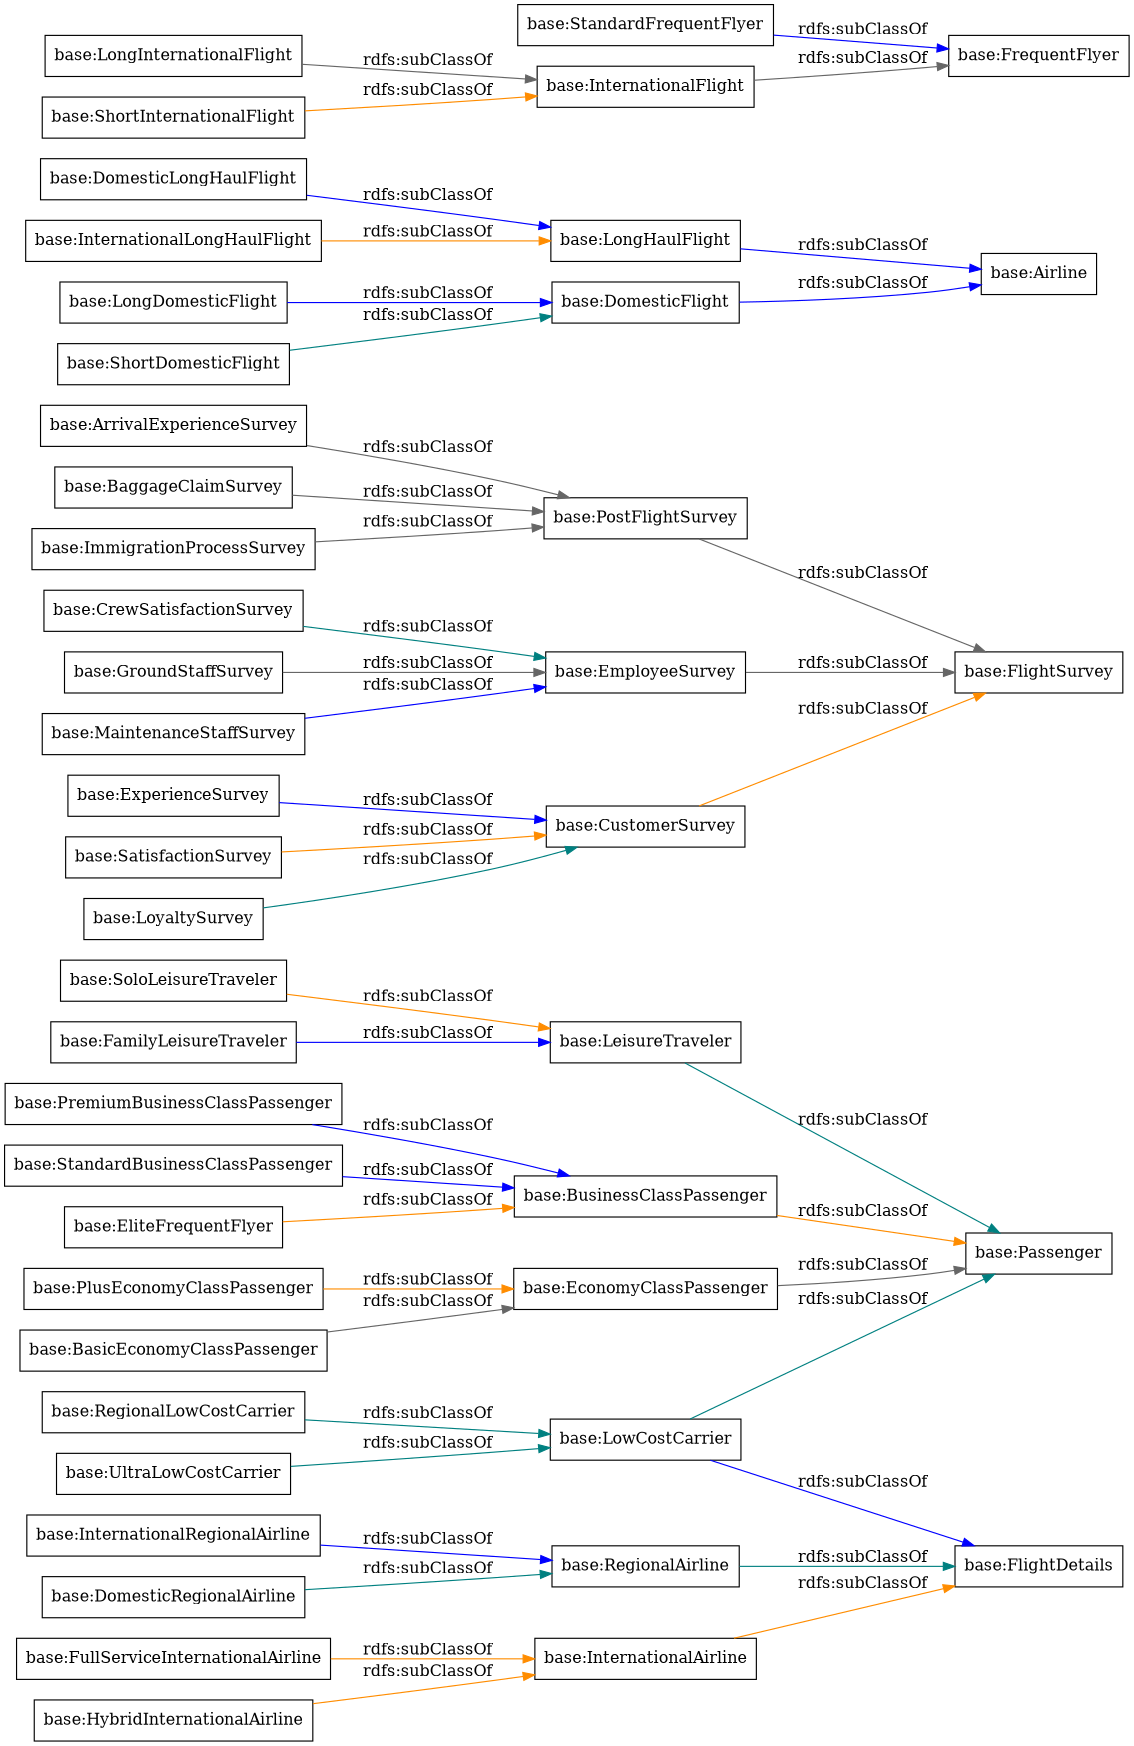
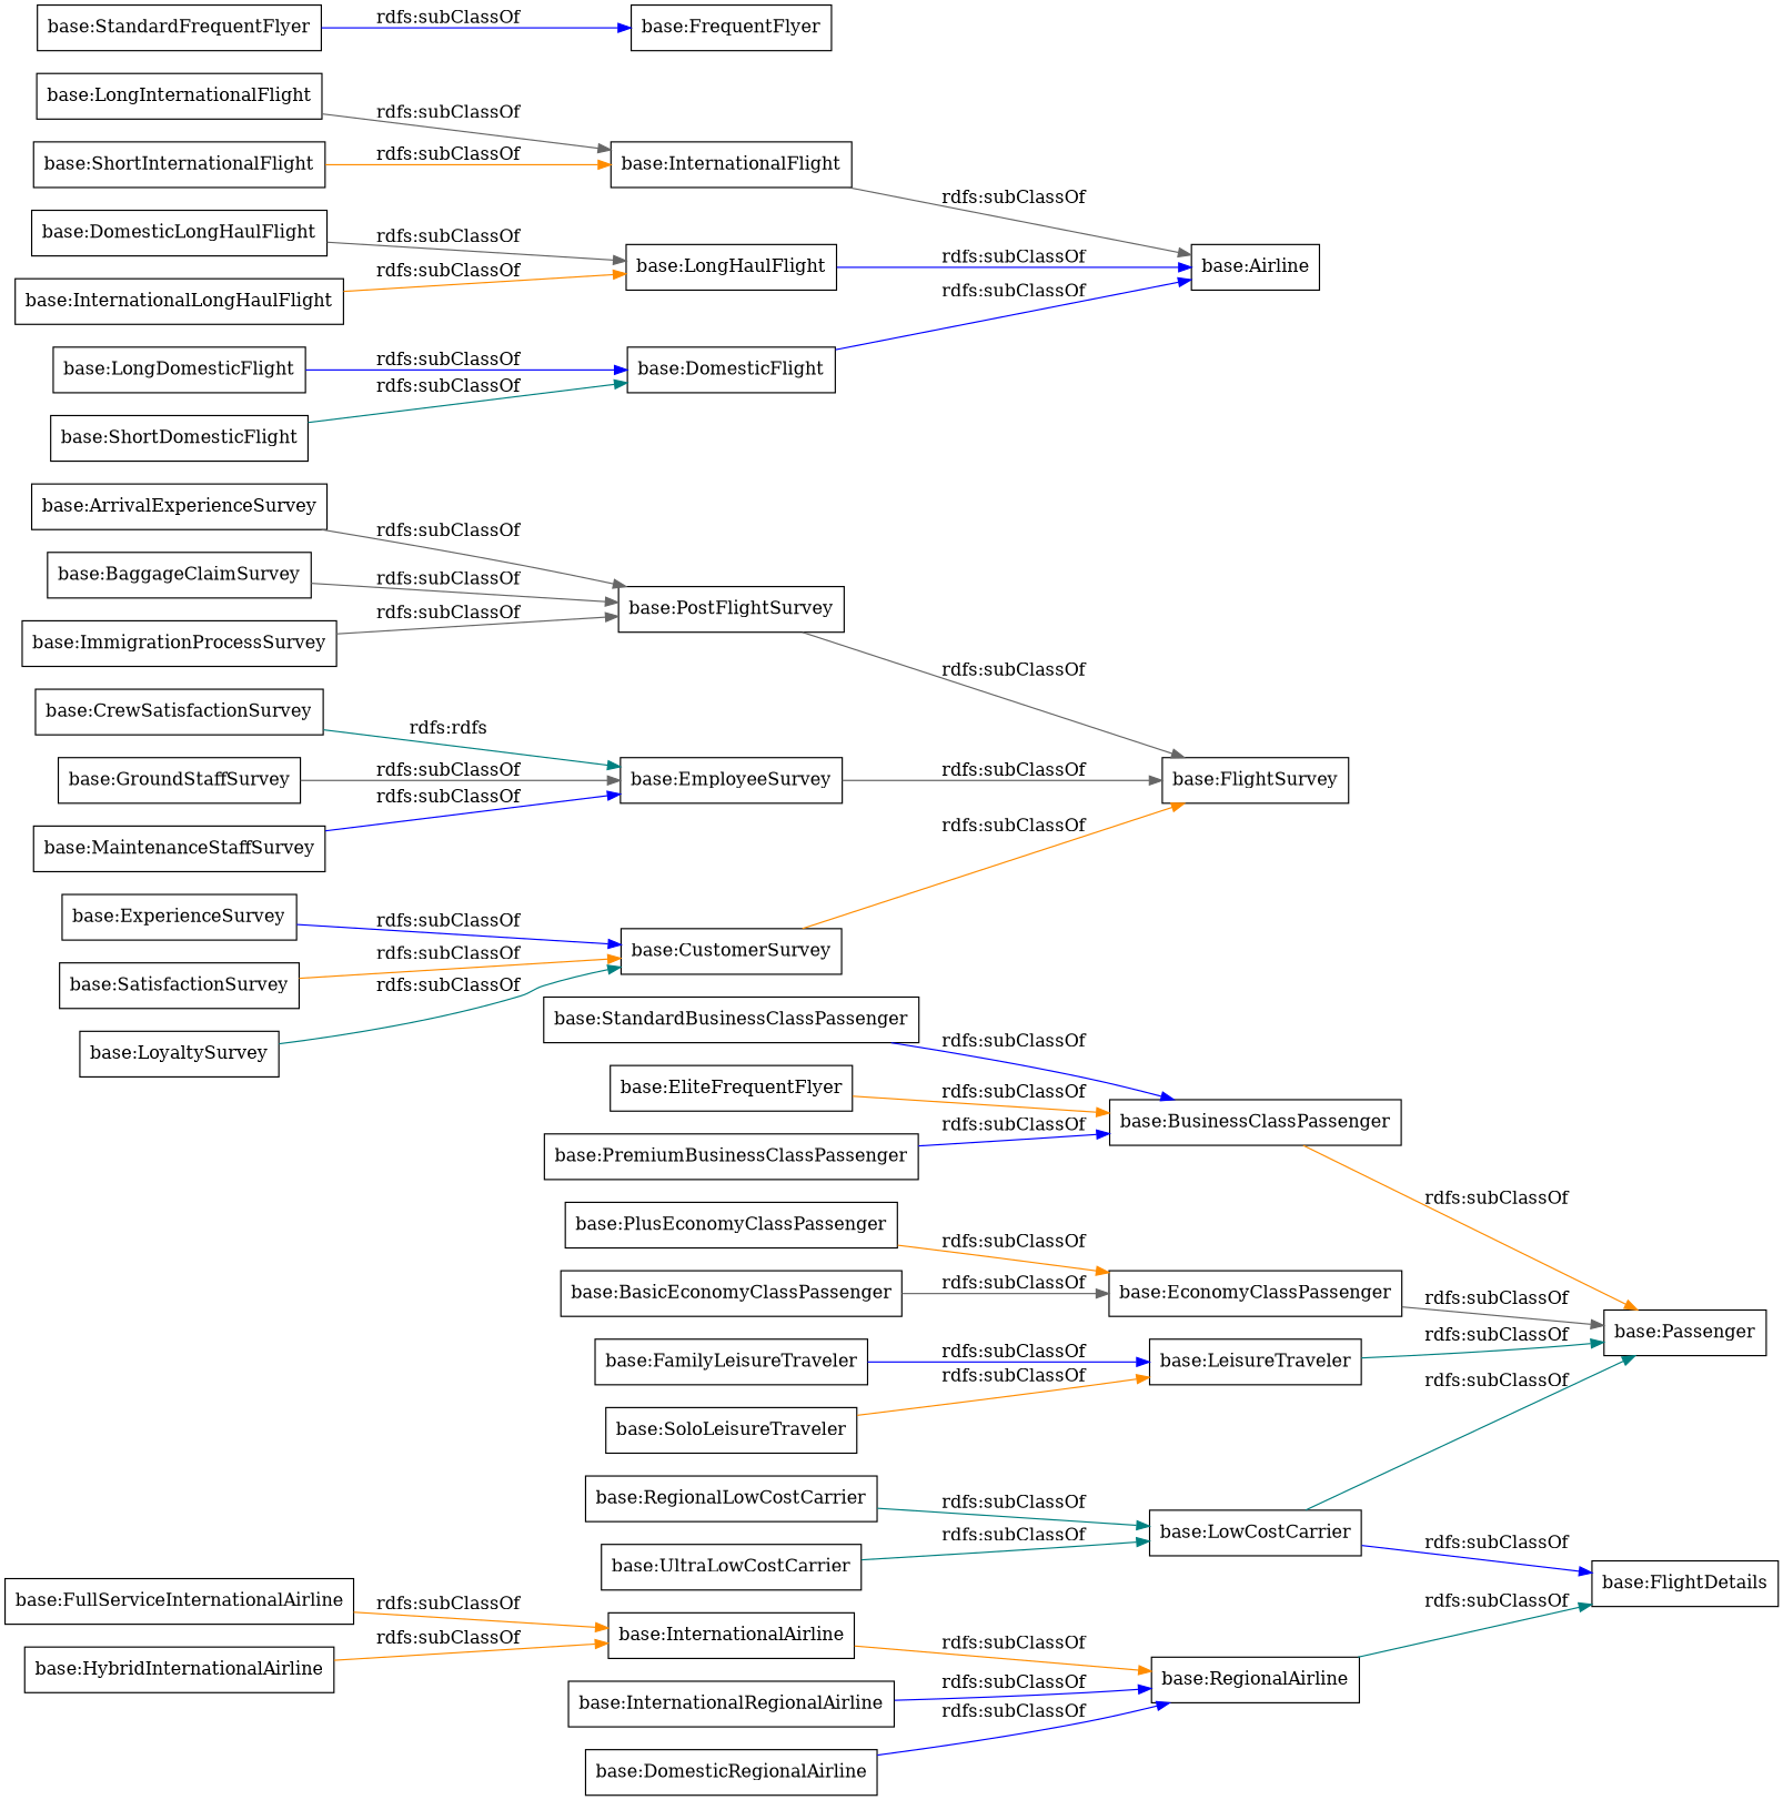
  digraph {
    rankdir=LR
    node [color=black shape=rectangle]
    edge [color=blue]
    "base:BusinessClassPassenger"
    "base:Passenger"
    "base:FullServiceInternationalAirline"
    "base:InternationalAirline"
    "base:FlightDetails"
    "base:ExperienceSurvey"
    "base:CustomerSurvey"
    "base:FlightSurvey"
    "base:ArrivalExperienceSurvey"
    "base:PostFlightSurvey"
    "base:StandardBusinessClassPassenger"
    "base:PlusEconomyClassPassenger"
    "base:EconomyClassPassenger"
    "base:BaggageClaimSurvey"
    "base:EliteFrequentFlyer"
    "base:InternationalRegionalAirline"
    "base:RegionalAirline"
    "base:DomesticLongHaulFlight"
    "base:LongHaulFlight"
    "base:Airline"
    "base:InternationalFlight"
    "base:InternationalLongHaulFlight"
    "base:DomesticRegionalAirline"
    "base:ImmigrationProcessSurvey"
    "base:ShortDomesticFlight"
    "base:DomesticFlight"
    "base:LeisureTraveler"
    "base:LongInternationalFlight"
    "base:FamilyLeisureTraveler"
    "base:HybridInternationalAirline"
    "base:CrewSatisfactionSurvey"
    "base:EmployeeSurvey"
    "base:RegionalLowCostCarrier"
    "base:LowCostCarrier"
    "base:BasicEconomyClassPassenger"
    "base:PremiumBusinessClassPassenger"
    "base:LongDomesticFlight"
    "base:UltraLowCostCarrier"
    "base:ShortInternationalFlight"
    "base:StandardFrequentFlyer"
    "base:FrequentFlyer"
    "base:SatisfactionSurvey"
    "base:LoyaltySurvey"
    "base:GroundStaffSurvey"
    "base:SoloLeisureTraveler"
    "base:MaintenanceStaffSurvey"
    "base:BusinessClassPassenger" -> "base:Passenger" [color=darkorange label="rdfs:subClassOf"]
    "base:FullServiceInternationalAirline" -> "base:InternationalAirline" [color=darkorange label="rdfs:subClassOf"]
-   "base:InternationalAirline" -> "base:FlightDetails" [color=darkorange label="rdfs:subClassOf"]
+   "base:InternationalAirline" -> "base:RegionalAirline" [color=darkorange label="rdfs:subClassOf"]
    "base:ExperienceSurvey" -> "base:CustomerSurvey" [label="rdfs:subClassOf"]
    "base:CustomerSurvey" -> "base:FlightSurvey" [color=darkorange label="rdfs:subClassOf"]
    "base:ArrivalExperienceSurvey" -> "base:PostFlightSurvey" [color=gray40 label="rdfs:subClassOf"]
    "base:PostFlightSurvey" -> "base:FlightSurvey" [color=gray40 label="rdfs:subClassOf"]
    "base:StandardBusinessClassPassenger" -> "base:BusinessClassPassenger" [label="rdfs:subClassOf"]
    "base:PlusEconomyClassPassenger" -> "base:EconomyClassPassenger" [color=darkorange label="rdfs:subClassOf"]
    "base:EconomyClassPassenger" -> "base:Passenger" [color=gray40 label="rdfs:subClassOf"]
    "base:BaggageClaimSurvey" -> "base:PostFlightSurvey" [color=gray40 label="rdfs:subClassOf"]
    "base:EliteFrequentFlyer" -> "base:BusinessClassPassenger" [color=darkorange label="rdfs:subClassOf"]
    "base:InternationalRegionalAirline" -> "base:RegionalAirline" [label="rdfs:subClassOf"]
    "base:RegionalAirline" -> "base:FlightDetails" [color=teal label="rdfs:subClassOf"]
-   "base:DomesticLongHaulFlight" -> "base:LongHaulFlight" [label="rdfs:subClassOf"]
+   "base:DomesticLongHaulFlight" -> "base:LongHaulFlight" [color=gray40 label="rdfs:subClassOf"]
    "base:LongHaulFlight" -> "base:Airline" [label="rdfs:subClassOf"]
-   "base:InternationalFlight" -> "base:FrequentFlyer" [color=gray40 label="rdfs:subClassOf"]
+   "base:InternationalFlight" -> "base:Airline" [color=gray40 label="rdfs:subClassOf"]
    "base:InternationalLongHaulFlight" -> "base:LongHaulFlight" [color=darkorange label="rdfs:subClassOf"]
-   "base:DomesticRegionalAirline" -> "base:RegionalAirline" [color=teal label="rdfs:subClassOf"]
+   "base:DomesticRegionalAirline" -> "base:RegionalAirline" [label="rdfs:subClassOf"]
    "base:ImmigrationProcessSurvey" -> "base:PostFlightSurvey" [color=gray40 label="rdfs:subClassOf"]
    "base:ShortDomesticFlight" -> "base:DomesticFlight" [color=teal label="rdfs:subClassOf"]
    "base:DomesticFlight" -> "base:Airline" [label="rdfs:subClassOf"]
    "base:LeisureTraveler" -> "base:Passenger" [color=teal label="rdfs:subClassOf"]
    "base:LongInternationalFlight" -> "base:InternationalFlight" [color=gray40 label="rdfs:subClassOf"]
    "base:FamilyLeisureTraveler" -> "base:LeisureTraveler" [label="rdfs:subClassOf"]
    "base:HybridInternationalAirline" -> "base:InternationalAirline" [color=darkorange label="rdfs:subClassOf"]
-   "base:CrewSatisfactionSurvey" -> "base:EmployeeSurvey" [color=teal label="rdfs:subClassOf"]
+   "base:CrewSatisfactionSurvey" -> "base:EmployeeSurvey" [color=teal label="rdfs:rdfs"]
    "base:EmployeeSurvey" -> "base:FlightSurvey" [color=gray40 label="rdfs:subClassOf"]
    "base:RegionalLowCostCarrier" -> "base:LowCostCarrier" [color=teal label="rdfs:subClassOf"]
    "base:LowCostCarrier" -> "base:Passenger" [color=teal label="rdfs:subClassOf"]
    "base:LowCostCarrier" -> "base:FlightDetails" [label="rdfs:subClassOf"]
    "base:BasicEconomyClassPassenger" -> "base:EconomyClassPassenger" [color=gray40 label="rdfs:subClassOf"]
    "base:PremiumBusinessClassPassenger" -> "base:BusinessClassPassenger" [label="rdfs:subClassOf"]
    "base:LongDomesticFlight" -> "base:DomesticFlight" [label="rdfs:subClassOf"]
    "base:UltraLowCostCarrier" -> "base:LowCostCarrier" [color=teal label="rdfs:subClassOf"]
    "base:ShortInternationalFlight" -> "base:InternationalFlight" [color=darkorange label="rdfs:subClassOf"]
    "base:StandardFrequentFlyer" -> "base:FrequentFlyer" [label="rdfs:subClassOf"]
    "base:SatisfactionSurvey" -> "base:CustomerSurvey" [color=darkorange label="rdfs:subClassOf"]
    "base:LoyaltySurvey" -> "base:CustomerSurvey" [color=teal label="rdfs:subClassOf"]
    "base:GroundStaffSurvey" -> "base:EmployeeSurvey" [color=gray40 label="rdfs:subClassOf"]
    "base:SoloLeisureTraveler" -> "base:LeisureTraveler" [color=darkorange label="rdfs:subClassOf"]
    "base:MaintenanceStaffSurvey" -> "base:EmployeeSurvey" [label="rdfs:subClassOf"]
  }
